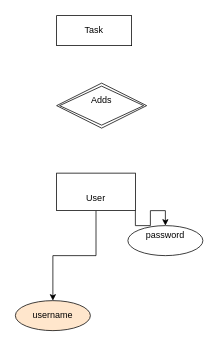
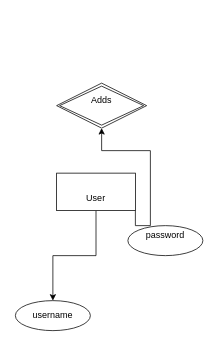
  <mxCell id="0" />
  <mxCell id="1" parent="0" />
  <mxCell id="2" style="edgeStyle=orthogonalEdgeStyle;rounded=0;orthogonalLoop=1;jettySize=auto;html=1;exitX=0.5;exitY=1;exitDx=0;exitDy=0;" edge="1" parent="1" source="4" target="6"><mxGeometry relative="1" as="geometry" /></mxCell>
- <mxCell id="3" style="edgeStyle=orthogonalEdgeStyle;rounded=0;orthogonalLoop=1;jettySize=auto;html=1;exitX=1;exitY=1;exitDx=0;exitDy=0;" edge="1" parent="1" source="4" target="7"><mxGeometry relative="1" as="geometry" /></mxCell>
+ <mxCell id="3" style="edgeStyle=orthogonalEdgeStyle;rounded=0;orthogonalLoop=1;jettySize=auto;html=1;exitX=1;exitY=1;exitDx=0;exitDy=0;" edge="1" parent="1" source="4" target="8"><mxGeometry relative="1" as="geometry" /></mxCell>
  <mxCell id="4" value="&lt;br&gt;&lt;div&gt;User&lt;/div&gt;" style="whiteSpace=wrap;html=1;align=center;" vertex="1" parent="1"><mxGeometry x="75" y="230" width="105" height="50" as="geometry" /></mxCell>
- <mxCell id="5" value="Task" style="whiteSpace=wrap;html=1;align=center;" vertex="1" parent="1"><mxGeometry x="75" y="20" width="100" height="40" as="geometry" /></mxCell>
- <mxCell id="6" value="username" style="ellipse;whiteSpace=wrap;html=1;align=center;fillColor=#ffe6cc;" vertex="1" parent="1"><mxGeometry x="20" y="400" width="100" height="40" as="geometry" /></mxCell>
+ <mxCell id="6" value="username" style="ellipse;whiteSpace=wrap;html=1;align=center;" vertex="1" parent="1"><mxGeometry x="20" y="400" width="100" height="40" as="geometry" /></mxCell>
  <mxCell id="7" value="password&lt;div&gt;&lt;br&gt;&lt;/div&gt;" style="ellipse;whiteSpace=wrap;html=1;align=center;" vertex="1" parent="1"><mxGeometry x="170" y="300" width="100" height="40" as="geometry" /></mxCell>
  <mxCell id="8" value="Adds&lt;div&gt;&lt;br&gt;&lt;/div&gt;" style="shape=rhombus;double=1;perimeter=rhombusPerimeter;whiteSpace=wrap;html=1;align=center;" vertex="1" parent="1"><mxGeometry x="75" y="110" width="120" height="60" as="geometry" /></mxCell>
